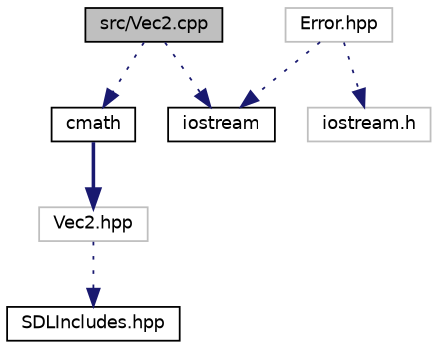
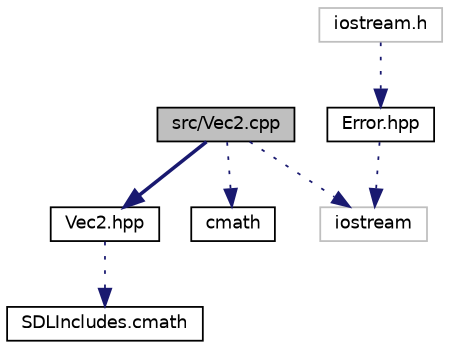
  digraph {
    node [color=black fillcolor=white fontname=Helvetica fontsize=10 shape=record style=filled]
    edge [color=midnightblue fontname=Helvetica fontsize=10 labelfontname=Helvetica labelfontsize=10 style=dotted]
    n1 [fillcolor=grey75 fontcolor=black height=0.2 label="src/Vec2.cpp" width=0.4]
-   n2 [color=grey75 height=0.2 label="Vec2.hpp" width=0.4]
+   n2 [height=0.2 label="Vec2.hpp" width=0.4]
    n3 [height=0.2 label=cmath width=0.4]
-   n4 [height=0.2 label=iostream width=0.4]
-   n5 [height=0.2 label="SDLIncludes.hpp" width=0.4]
-   n6 [color=grey75 height=0.2 label="Error.hpp" width=0.4]
+   n4 [color=grey75 height=0.2 label=iostream width=0.4]
+   n5 [height=0.2 label="SDLIncludes.cmath" width=0.4]
+   n6 [height=0.2 label="Error.hpp" width=0.4]
    n7 [color=grey75 height=0.2 label="iostream.h" width=0.4]
-   n3 -> n2 [style=bold]
+   n1 -> n2 [style=bold]
    n1 -> n3
    n1 -> n4
    n2 -> n5
    n6 -> n4
-   n6 -> n7
+   n7 -> n6
  }
